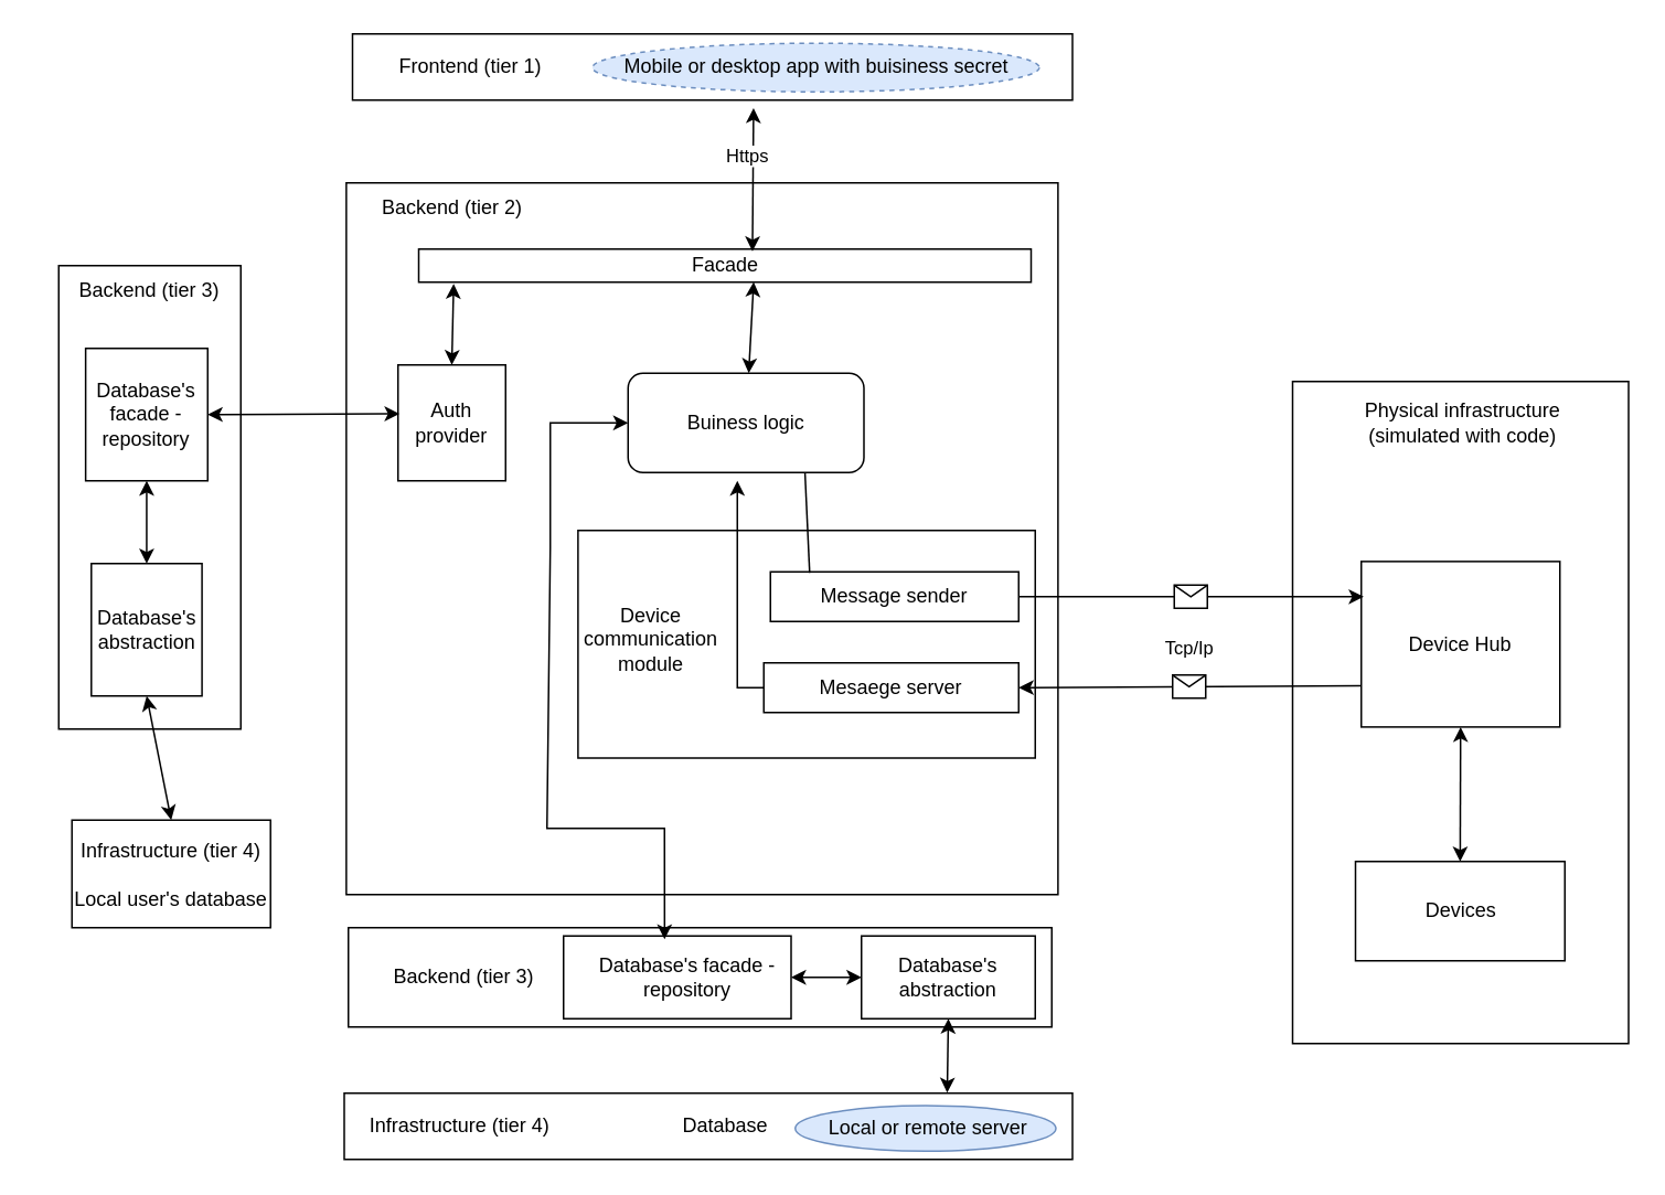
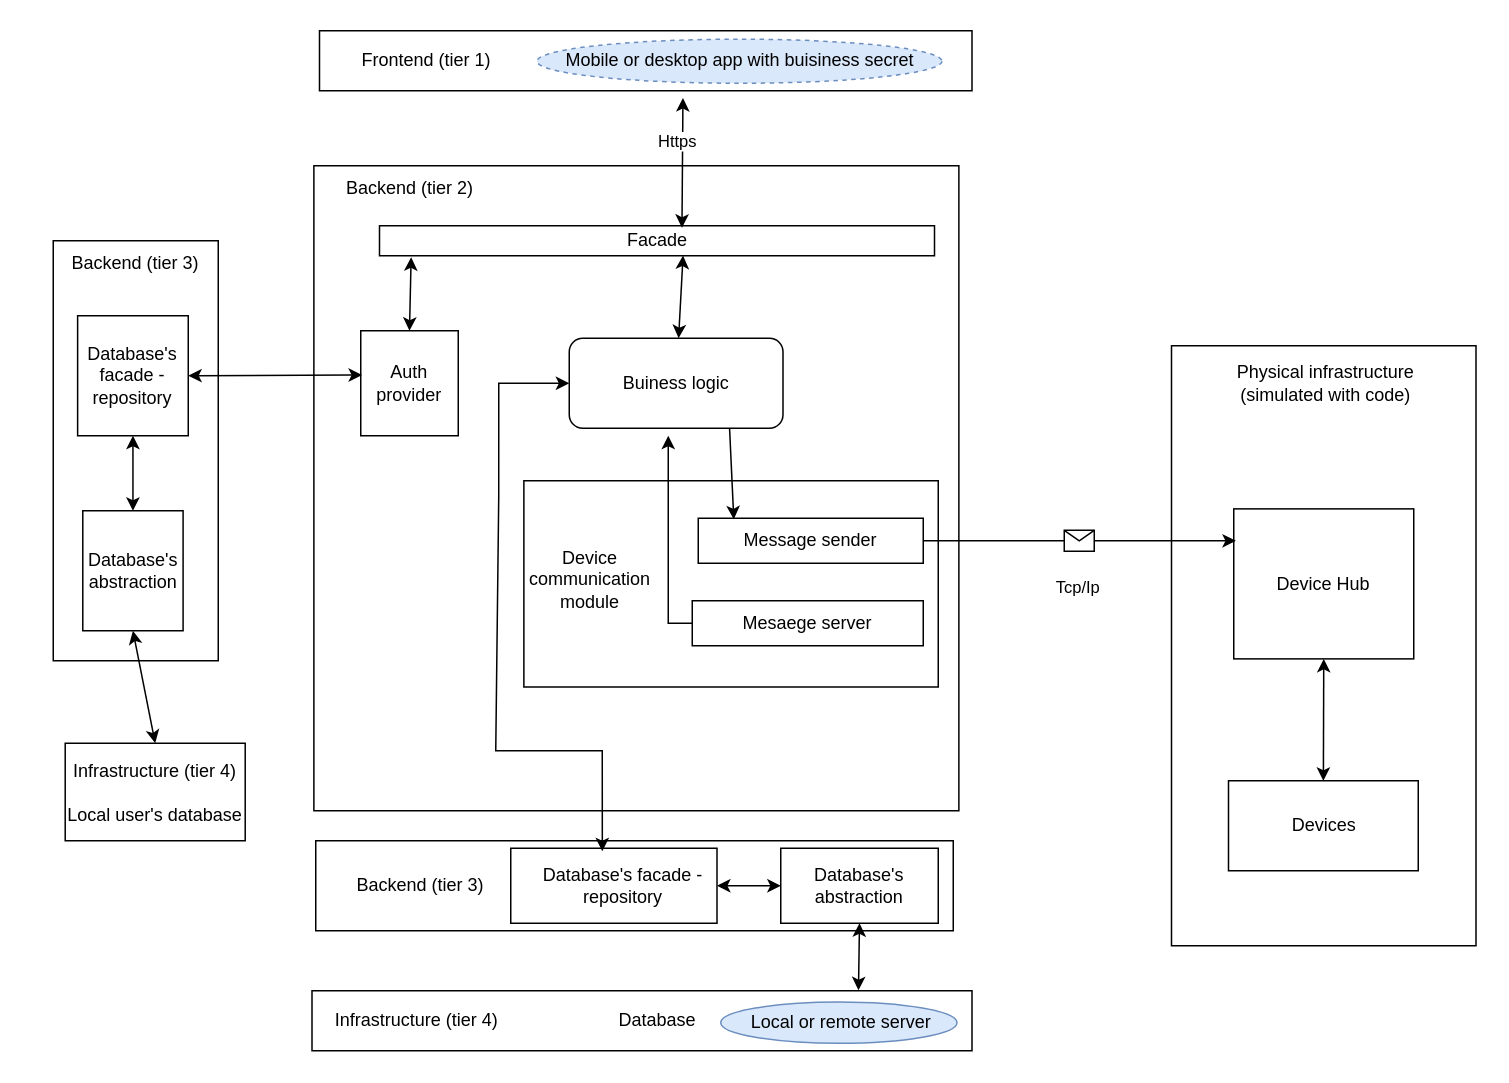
  <mxCell id="0" />
  <mxCell id="1" parent="0" />
  <mxCell id="2" value="" style="rounded=0;whiteSpace=wrap;html=1;" vertex="1" parent="1"><mxGeometry x="780.5" y="230" width="203" height="400" as="geometry" /></mxCell>
  <mxCell id="3" value="" style="rounded=0;whiteSpace=wrap;html=1;" parent="1" vertex="1"><mxGeometry x="210" y="560" width="425" height="60" as="geometry" /></mxCell>
  <mxCell id="4" value="" style="whiteSpace=wrap;html=1;aspect=fixed;" parent="1" vertex="1"><mxGeometry x="208.75" y="110" width="430" height="430" as="geometry" /></mxCell>
  <mxCell id="5" value="" style="rounded=0;whiteSpace=wrap;html=1;" parent="1" vertex="1"><mxGeometry x="212.5" y="20" width="435" height="40" as="geometry" /></mxCell>
  <mxCell id="6" value="Frontend (tier 1)" style="text;html=1;strokeColor=none;fillColor=none;align=center;verticalAlign=middle;whiteSpace=wrap;rounded=0;" parent="1" vertex="1"><mxGeometry x="215" y="25" width="137.5" height="30" as="geometry" /></mxCell>
  <mxCell id="7" value="&lt;div&gt;Backend (tier 2)&lt;/div&gt;" style="text;html=1;strokeColor=none;fillColor=none;align=center;verticalAlign=middle;whiteSpace=wrap;rounded=0;" parent="1" vertex="1"><mxGeometry x="202.5" y="110" width="140" height="30" as="geometry" /></mxCell>
  <mxCell id="8" value="Facade" style="rounded=0;whiteSpace=wrap;html=1;" parent="1" vertex="1"><mxGeometry x="252.5" y="150" width="370" height="20" as="geometry" /></mxCell>
  <mxCell id="9" value="" style="rounded=0;whiteSpace=wrap;html=1;" parent="1" vertex="1"><mxGeometry x="207.5" y="660" width="440" height="40" as="geometry" /></mxCell>
  <mxCell id="10" value="Database " style="text;html=1;strokeColor=none;fillColor=none;align=center;verticalAlign=middle;whiteSpace=wrap;rounded=0;" parent="1" vertex="1"><mxGeometry x="327.5" y="665" width="220" height="30" as="geometry" /></mxCell>
  <mxCell id="11" value="Database's  abstraction" style="rounded=0;whiteSpace=wrap;html=1;" parent="1" vertex="1"><mxGeometry x="520" y="565" width="105" height="50" as="geometry" /></mxCell>
  <mxCell id="12" value="" style="rounded=0;whiteSpace=wrap;html=1;" parent="1" vertex="1"><mxGeometry x="340" y="565" width="137.5" height="50" as="geometry" /></mxCell>
  <mxCell id="13" value="Database's facade - repository" style="text;html=1;strokeColor=none;fillColor=none;align=center;verticalAlign=middle;whiteSpace=wrap;rounded=0;" parent="1" vertex="1"><mxGeometry x="360" y="575" width="110" height="30" as="geometry" /></mxCell>
  <mxCell id="14" value="" style="endArrow=classic;startArrow=classic;html=1;rounded=0;entryX=0;entryY=0.5;entryDx=0;entryDy=0;exitX=1;exitY=0.5;exitDx=0;exitDy=0;" parent="1" source="12" target="11" edge="1"><mxGeometry width="50" height="50" relative="1" as="geometry"><mxPoint x="560" y="390" as="sourcePoint" /><mxPoint x="610" y="340" as="targetPoint" /></mxGeometry></mxCell>
  <mxCell id="15" value="" style="endArrow=classic;startArrow=classic;html=1;rounded=0;entryX=0.5;entryY=1;entryDx=0;entryDy=0;exitX=0.828;exitY=-0.008;exitDx=0;exitDy=0;exitPerimeter=0;" parent="1" source="9" target="11" edge="1"><mxGeometry width="50" height="50" relative="1" as="geometry"><mxPoint x="560" y="380" as="sourcePoint" /><mxPoint x="610" y="330" as="targetPoint" /></mxGeometry></mxCell>
  <mxCell id="16" value="" style="endArrow=classic;startArrow=classic;html=1;rounded=0;entryX=0;entryY=0.5;entryDx=0;entryDy=0;exitX=0.444;exitY=0.04;exitDx=0;exitDy=0;exitPerimeter=0;" parent="1" source="12" target="48" edge="1"><mxGeometry width="50" height="50" relative="1" as="geometry"><mxPoint x="560" y="380" as="sourcePoint" /><mxPoint x="447.96" y="238.95" as="targetPoint" /><Array as="points"><mxPoint x="401" y="500" /><mxPoint x="330" y="500" /><mxPoint x="332" y="330" /><mxPoint x="332" y="255" /></Array></mxGeometry></mxCell>
  <mxCell id="17" value="Devices" style="rounded=0;whiteSpace=wrap;html=1;" parent="1" vertex="1"><mxGeometry x="818.5" y="520" width="126.5" height="60" as="geometry" /></mxCell>
  <mxCell id="18" value="" style="rounded=0;whiteSpace=wrap;html=1;" parent="1" vertex="1"><mxGeometry x="348.75" y="320" width="276.25" height="137.5" as="geometry" /></mxCell>
  <mxCell id="19" value="Device communication module" style="text;html=1;strokeColor=none;fillColor=none;align=center;verticalAlign=middle;whiteSpace=wrap;rounded=0;" parent="1" vertex="1"><mxGeometry x="357.5" y="333.75" width="70" height="105" as="geometry" /></mxCell>
  <mxCell id="20" value="" style="endArrow=classic;startArrow=classic;html=1;rounded=0;entryX=0.557;entryY=1.121;entryDx=0;entryDy=0;exitX=0.545;exitY=0.067;exitDx=0;exitDy=0;exitPerimeter=0;entryPerimeter=0;" parent="1" source="8" target="5" edge="1"><mxGeometry width="50" height="50" relative="1" as="geometry"><mxPoint x="560" y="120" as="sourcePoint" /><mxPoint x="610" y="70" as="targetPoint" /></mxGeometry></mxCell>
  <mxCell id="21" value="Https" style="edgeLabel;html=1;align=center;verticalAlign=middle;resizable=0;points=[];" vertex="1" connectable="0" parent="20"><mxGeometry x="0.309" y="-1" relative="1" as="geometry"><mxPoint x="-5" y="-1" as="offset" /></mxGeometry></mxCell>
  <mxCell id="22" value="" style="ellipse;whiteSpace=wrap;html=1;fillColor=#dae8fc;strokeColor=#6c8ebf;" parent="1" vertex="1"><mxGeometry x="480" y="667.5" width="157.5" height="27.5" as="geometry" /></mxCell>
  <mxCell id="23" value="Local or remote server" style="text;html=1;strokeColor=none;fillColor=none;align=center;verticalAlign=middle;whiteSpace=wrap;rounded=0;" parent="1" vertex="1"><mxGeometry x="480" y="666.25" width="161.25" height="30" as="geometry" /></mxCell>
  <mxCell id="24" value="Auth provider" style="rounded=0;whiteSpace=wrap;html=1;" parent="1" vertex="1"><mxGeometry x="240" y="220" width="65" height="70" as="geometry" /></mxCell>
  <mxCell id="25" value="" style="endArrow=classic;startArrow=classic;html=1;rounded=0;entryX=0.057;entryY=1.05;entryDx=0;entryDy=0;entryPerimeter=0;exitX=0.5;exitY=0;exitDx=0;exitDy=0;" parent="1" source="24" target="8" edge="1"><mxGeometry width="50" height="50" relative="1" as="geometry"><mxPoint x="560" y="360" as="sourcePoint" /><mxPoint x="610" y="310" as="targetPoint" /></mxGeometry></mxCell>
  <mxCell id="26" value="Backend (tier 3)" style="text;html=1;strokeColor=none;fillColor=none;align=center;verticalAlign=middle;whiteSpace=wrap;rounded=0;" parent="1" vertex="1"><mxGeometry x="225" y="575" width="110" height="30" as="geometry" /></mxCell>
  <mxCell id="27" value="Infrastructure (tier 4)" style="text;html=1;strokeColor=none;fillColor=none;align=center;verticalAlign=middle;whiteSpace=wrap;rounded=0;" parent="1" vertex="1"><mxGeometry x="215" y="665" width="125" height="30" as="geometry" /></mxCell>
  <mxCell id="28" value="Device Hub" style="rounded=0;whiteSpace=wrap;html=1;" parent="1" vertex="1"><mxGeometry x="822" y="338.75" width="120" height="100" as="geometry" /></mxCell>
  <mxCell id="29" value="" style="endArrow=classic;startArrow=classic;html=1;rounded=0;entryX=0.5;entryY=1;entryDx=0;entryDy=0;exitX=0.5;exitY=0;exitDx=0;exitDy=0;" parent="1" source="17" target="28" edge="1"><mxGeometry width="50" height="50" relative="1" as="geometry"><mxPoint x="562" y="550" as="sourcePoint" /><mxPoint x="612" y="500" as="targetPoint" /></mxGeometry></mxCell>
  <mxCell id="30" value="Message sender" style="rounded=0;whiteSpace=wrap;html=1;" parent="1" vertex="1"><mxGeometry x="465" y="345" width="150" height="30" as="geometry" /></mxCell>
  <mxCell id="31" value="Mesaege server" style="rounded=0;whiteSpace=wrap;html=1;" parent="1" vertex="1"><mxGeometry x="461" y="400" width="154" height="30" as="geometry" /></mxCell>
  <mxCell id="32" value="" style="endArrow=classic;html=1;rounded=0;entryX=0.012;entryY=0.213;entryDx=0;entryDy=0;exitX=1;exitY=0.5;exitDx=0;exitDy=0;entryPerimeter=0;" parent="1" source="30" target="28" edge="1"><mxGeometry relative="1" as="geometry"><mxPoint x="530" y="400" as="sourcePoint" /><mxPoint x="630" y="400" as="targetPoint" /></mxGeometry></mxCell>
  <mxCell id="33" value="" style="shape=message;html=1;outlineConnect=0;" parent="32" vertex="1"><mxGeometry width="20" height="14" relative="1" as="geometry"><mxPoint x="-10" y="-7" as="offset" /></mxGeometry></mxCell>
  <mxCell id="34" value="Tcp/Ip" style="edgeLabel;html=1;align=center;verticalAlign=middle;resizable=0;points=[];" vertex="1" connectable="0" parent="32"><mxGeometry x="0.302" y="-2" relative="1" as="geometry"><mxPoint x="-33" y="28" as="offset" /></mxGeometry></mxCell>
- <mxCell id="35" value="" style="endArrow=classic;html=1;rounded=0;entryX=1;entryY=0.5;entryDx=0;entryDy=0;exitX=0;exitY=0.75;exitDx=0;exitDy=0;" parent="1" source="28" target="31" edge="1"><mxGeometry relative="1" as="geometry"><mxPoint x="530" y="400" as="sourcePoint" /><mxPoint x="630" y="400" as="targetPoint" /></mxGeometry></mxCell>
- <mxCell id="36" value="" style="shape=message;html=1;outlineConnect=0;" parent="35" vertex="1"><mxGeometry width="20" height="14" relative="1" as="geometry"><mxPoint x="-10" y="-7" as="offset" /></mxGeometry></mxCell>
  <mxCell id="37" value="Mobile or desktop app with buisiness secret" style="ellipse;whiteSpace=wrap;html=1;fillColor=#dae8fc;strokeColor=#6c8ebf;dashed=1;" parent="1" vertex="1"><mxGeometry x="357.5" y="25.62" width="270" height="29.38" as="geometry" /></mxCell>
  <mxCell id="38" value="" style="endArrow=classic;html=1;rounded=0;exitX=0;exitY=0.5;exitDx=0;exitDy=0;" parent="1" source="30" edge="1"><mxGeometry width="50" height="50" relative="1" as="geometry"><mxPoint x="350" y="440" as="sourcePoint" /><mxPoint x="465" y="360" as="targetPoint" /></mxGeometry></mxCell>
  <mxCell id="39" value="" style="endArrow=classic;html=1;rounded=0;exitX=0;exitY=0.5;exitDx=0;exitDy=0;" parent="1" source="31" edge="1"><mxGeometry width="50" height="50" relative="1" as="geometry"><mxPoint x="350" y="440" as="sourcePoint" /><mxPoint x="445" y="290" as="targetPoint" /><Array as="points"><mxPoint x="445" y="415" /></Array></mxGeometry></mxCell>
  <mxCell id="40" value="" style="rounded=0;whiteSpace=wrap;html=1;" vertex="1" parent="1"><mxGeometry x="35" y="160" width="110" height="280" as="geometry" /></mxCell>
  <mxCell id="41" value="Database's facade - repository" style="rounded=0;whiteSpace=wrap;html=1;" vertex="1" parent="1"><mxGeometry x="51.25" y="210" width="73.75" height="80" as="geometry" /></mxCell>
  <mxCell id="42" value="Database's  abstraction" style="rounded=0;whiteSpace=wrap;html=1;" vertex="1" parent="1"><mxGeometry x="54.69" y="340" width="66.87" height="80" as="geometry" /></mxCell>
  <mxCell id="43" value="" style="endArrow=classic;startArrow=classic;html=1;rounded=0;entryX=0.5;entryY=1;entryDx=0;entryDy=0;" edge="1" parent="1" source="42" target="41"><mxGeometry width="50" height="50" relative="1" as="geometry"><mxPoint x="487.5" y="620" as="sourcePoint" /><mxPoint x="205" y="400" as="targetPoint" /></mxGeometry></mxCell>
  <mxCell id="44" value="Infrastructure (tier 4)&lt;br&gt;&lt;br&gt;Local user's database" style="rounded=0;whiteSpace=wrap;html=1;" vertex="1" parent="1"><mxGeometry x="42.97" y="495" width="120" height="65" as="geometry" /></mxCell>
  <mxCell id="45" value="" style="endArrow=classic;startArrow=classic;html=1;rounded=0;exitX=0.5;exitY=0;exitDx=0;exitDy=0;entryX=0.5;entryY=1;entryDx=0;entryDy=0;" edge="1" parent="1" source="44" target="42"><mxGeometry width="50" height="50" relative="1" as="geometry"><mxPoint x="455" y="500" as="sourcePoint" /><mxPoint x="505" y="450" as="targetPoint" /></mxGeometry></mxCell>
  <mxCell id="46" value="" style="endArrow=classic;startArrow=classic;html=1;rounded=0;exitX=1;exitY=0.5;exitDx=0;exitDy=0;entryX=0.013;entryY=0.421;entryDx=0;entryDy=0;entryPerimeter=0;" edge="1" parent="1" source="41" target="24"><mxGeometry width="50" height="50" relative="1" as="geometry"><mxPoint x="455" y="470" as="sourcePoint" /><mxPoint x="505" y="420" as="targetPoint" /></mxGeometry></mxCell>
  <mxCell id="47" value="Physical infrastructure (simulated with code)" style="text;html=1;strokeColor=none;fillColor=none;align=center;verticalAlign=middle;whiteSpace=wrap;rounded=0;" vertex="1" parent="1"><mxGeometry x="807" y="240" width="153" height="30" as="geometry" /></mxCell>
  <mxCell id="48" value="Buiness logic" style="rounded=1;whiteSpace=wrap;html=1;" vertex="1" parent="1"><mxGeometry x="379" y="225" width="142.5" height="60" as="geometry" /></mxCell>
  <mxCell id="49" value="" style="endArrow=classic;startArrow=classic;html=1;rounded=0;entryX=0.547;entryY=0.993;entryDx=0;entryDy=0;entryPerimeter=0;" edge="1" parent="1" source="48" target="8"><mxGeometry width="50" height="50" relative="1" as="geometry"><mxPoint x="545" y="390" as="sourcePoint" /><mxPoint x="595" y="340" as="targetPoint" /></mxGeometry></mxCell>
  <mxCell id="50" value="&lt;div&gt;Backend (tier 3)&lt;/div&gt;" style="text;html=1;strokeColor=none;fillColor=none;align=center;verticalAlign=middle;whiteSpace=wrap;rounded=0;" vertex="1" parent="1"><mxGeometry x="20" y="160" width="140" height="30" as="geometry" /></mxCell>
- <mxCell id="51" value="" style="endArrow=none;html=1;rounded=0;entryX=0.158;entryY=0.024;entryDx=0;entryDy=0;entryPerimeter=0;exitX=0.75;exitY=1;exitDx=0;exitDy=0;" edge="1" parent="1" source="48" target="30"><mxGeometry width="50" height="50" relative="1" as="geometry"><mxPoint x="435" y="390" as="sourcePoint" /><mxPoint x="485" y="340" as="targetPoint" /></mxGeometry></mxCell>
+ <mxCell id="51" value="" style="endArrow=classic;html=1;rounded=0;entryX=0.158;entryY=0.024;entryDx=0;entryDy=0;entryPerimeter=0;exitX=0.75;exitY=1;exitDx=0;exitDy=0;" edge="1" parent="1" source="48" target="30"><mxGeometry width="50" height="50" relative="1" as="geometry"><mxPoint x="435" y="390" as="sourcePoint" /><mxPoint x="485" y="340" as="targetPoint" /></mxGeometry></mxCell>
